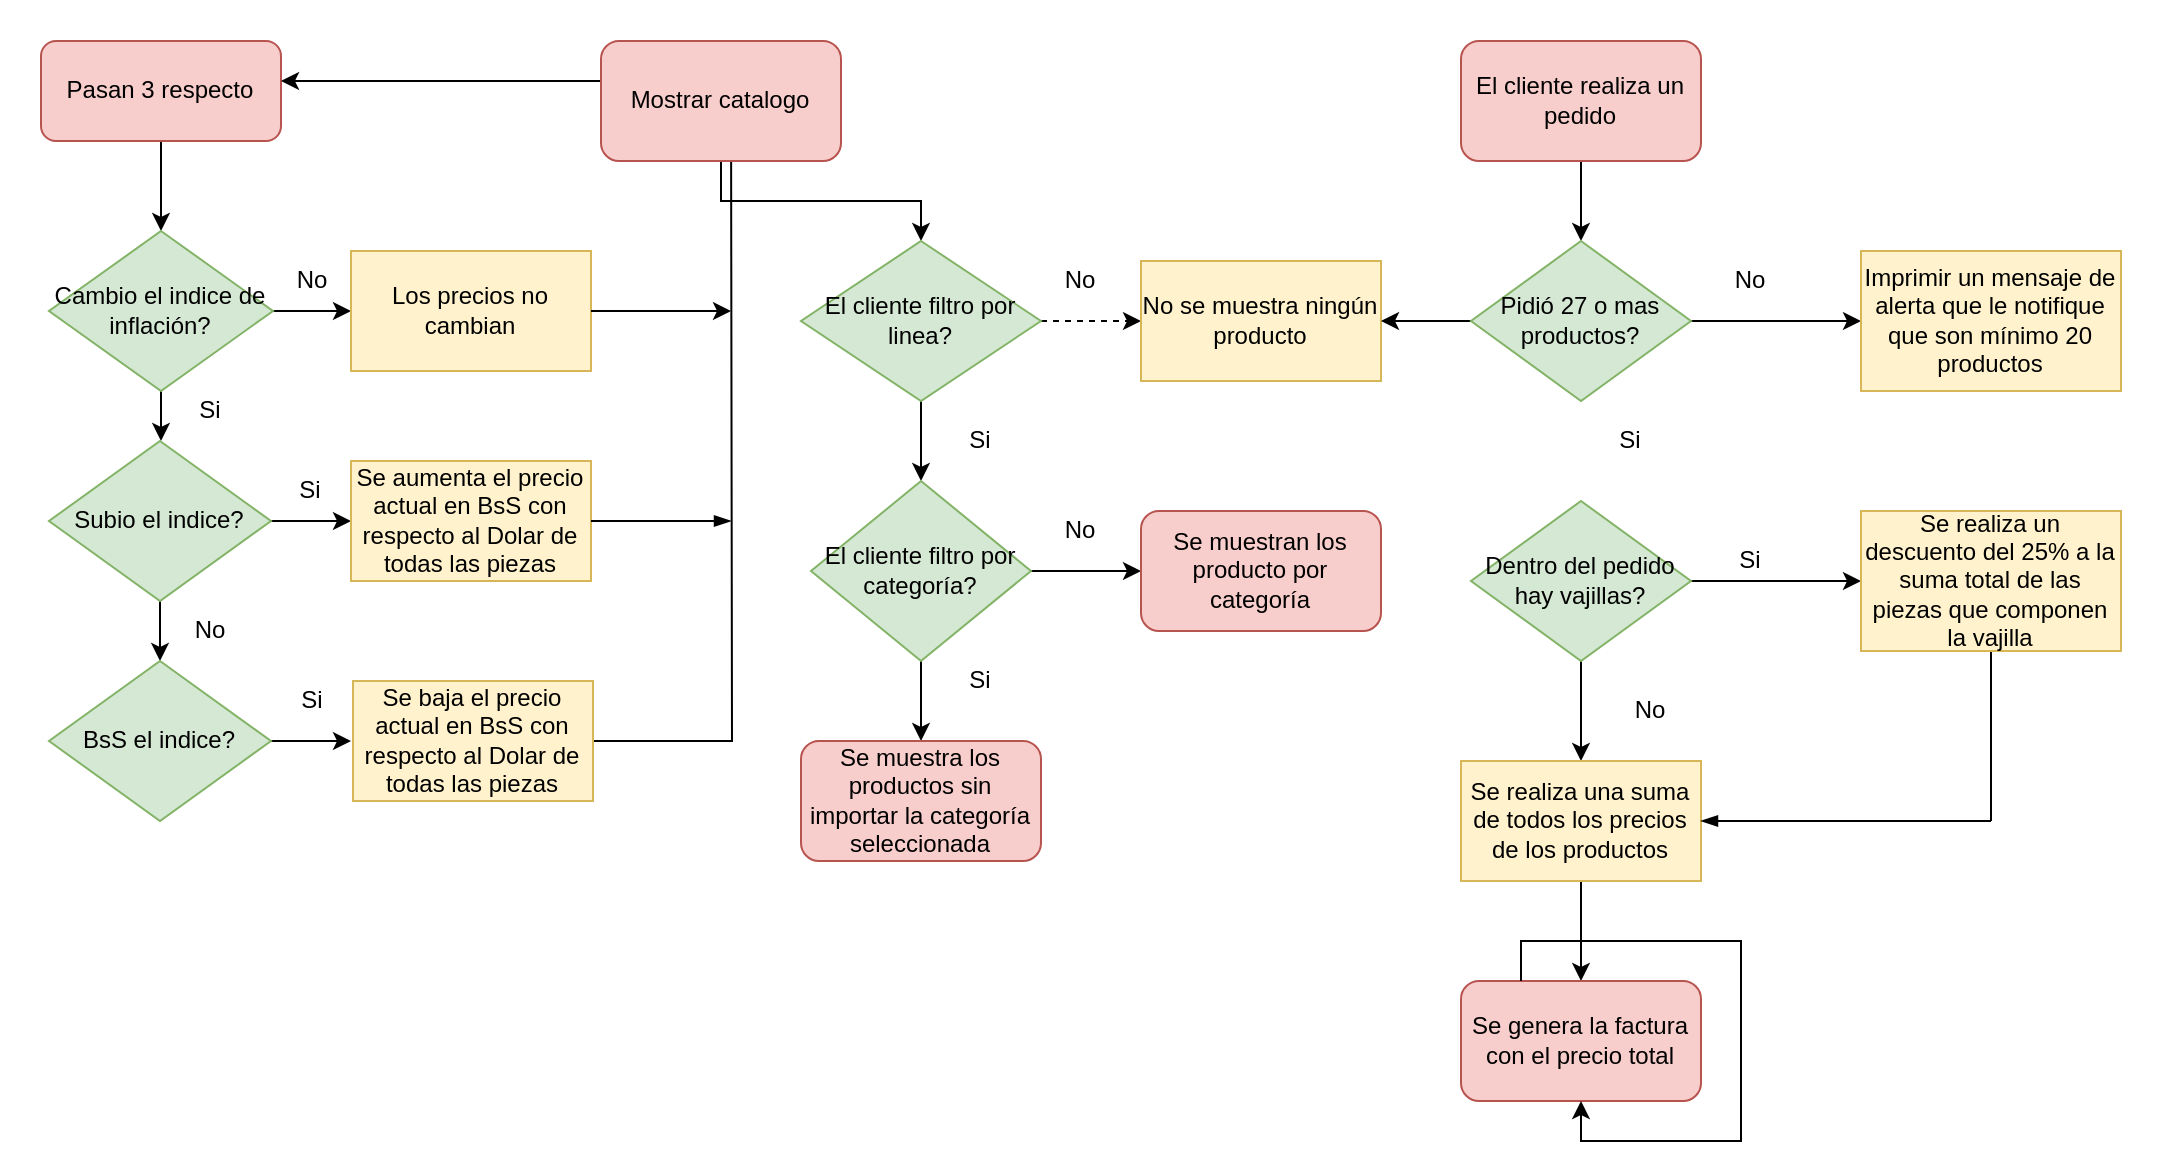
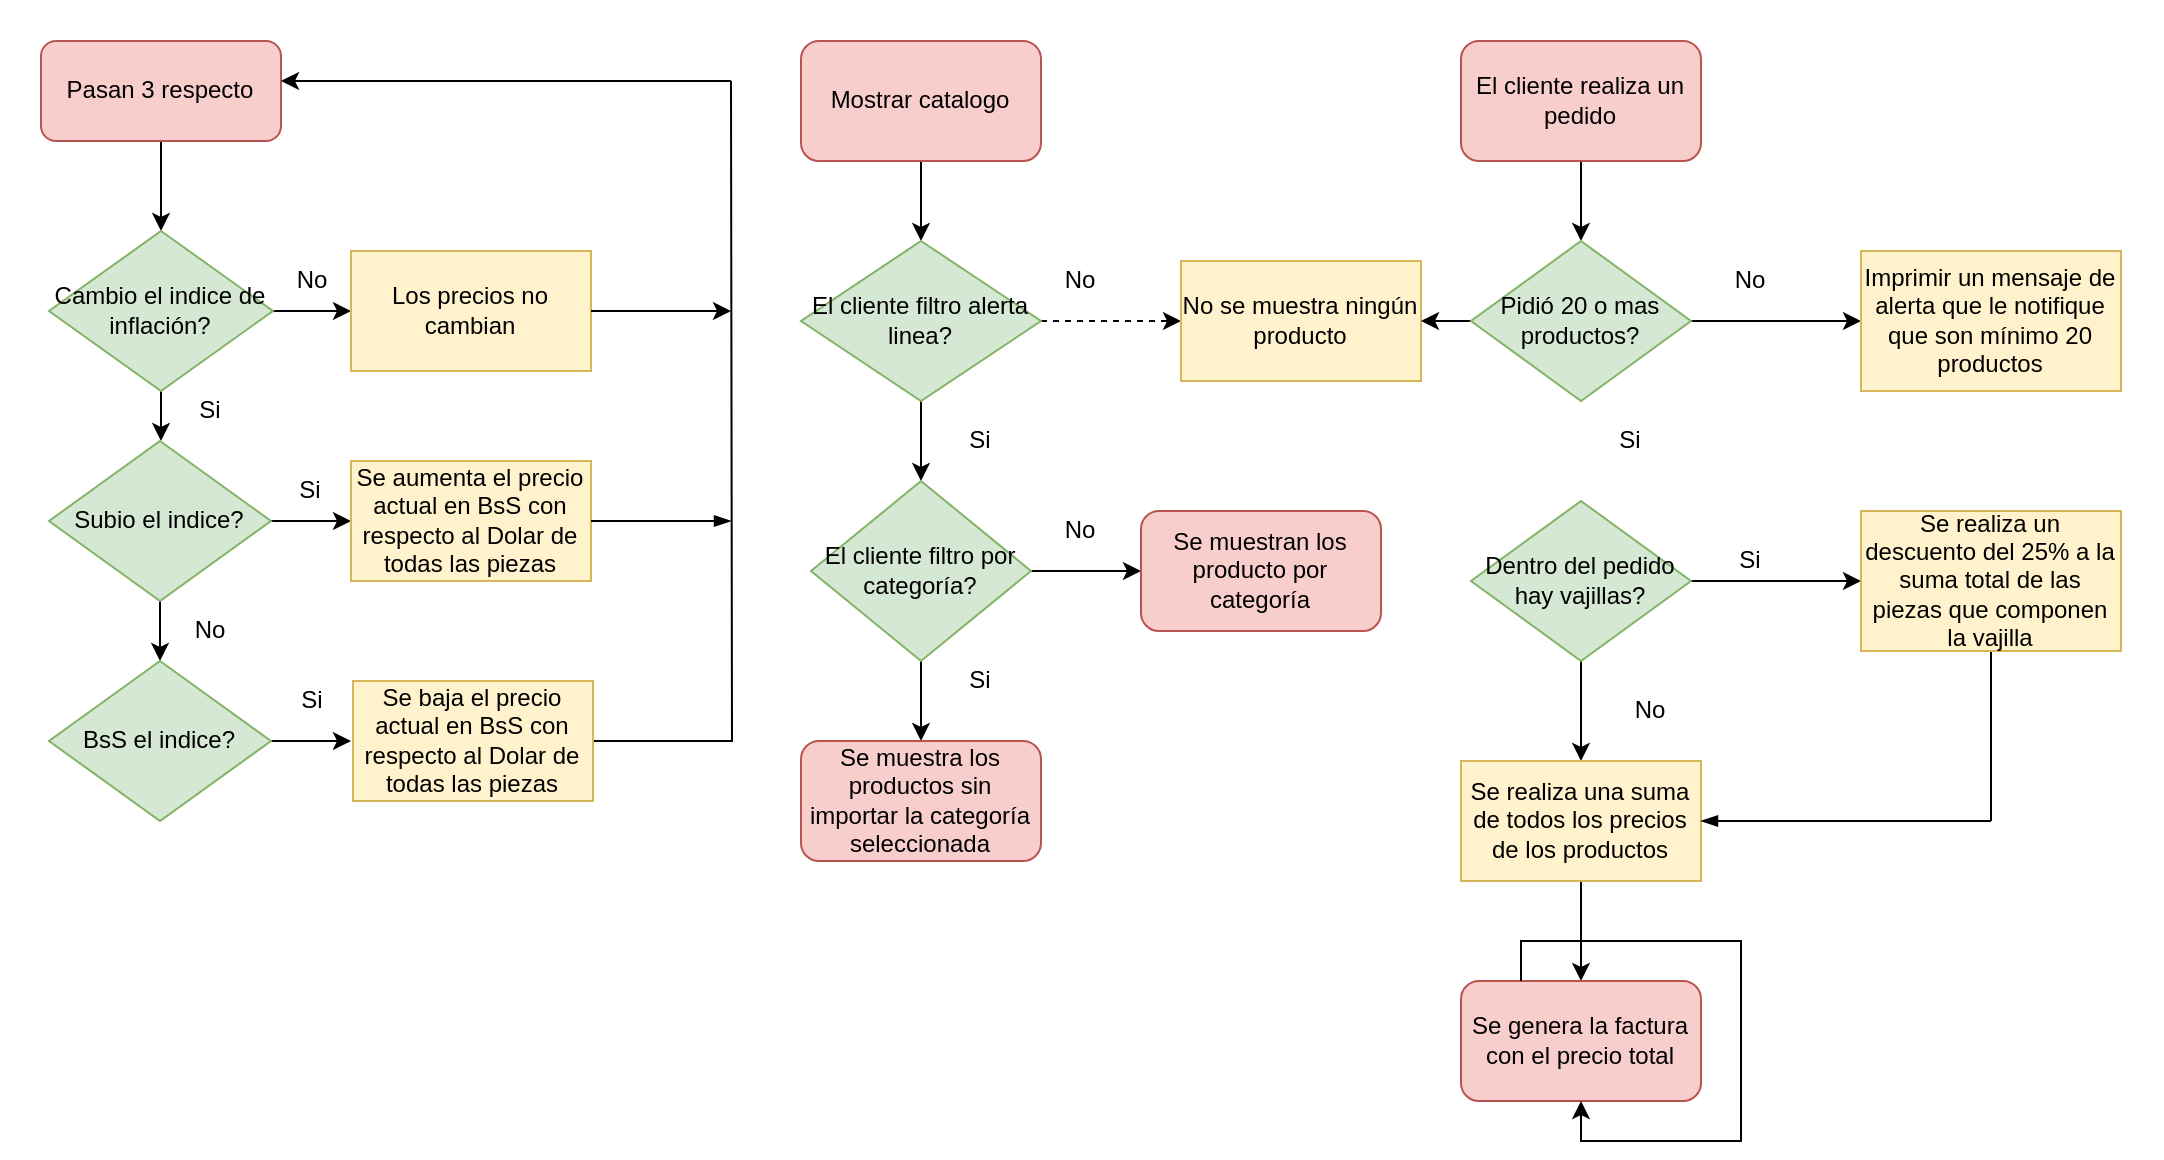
  <mxCell id="0" />
  <mxCell id="1" parent="0" />
  <mxCell id="2" value="" style="edgeStyle=orthogonalEdgeStyle;rounded=0;orthogonalLoop=1;jettySize=auto;html=1;" parent="1" source="3" target="6" edge="1"><mxGeometry relative="1" as="geometry" /></mxCell>
  <mxCell id="3" value="Pasan 3 respecto" style="rounded=1;whiteSpace=wrap;html=1;fillColor=#f8cecc;strokeColor=#b85450;" parent="1" vertex="1"><mxGeometry x="20" width="120" height="50" as="geometry" y="20" /></mxCell>
  <mxCell id="4" style="edgeStyle=orthogonalEdgeStyle;rounded=0;orthogonalLoop=1;jettySize=auto;html=1;" parent="1" source="6" edge="1"><mxGeometry relative="1" as="geometry"><mxPoint x="175" y="155" as="targetPoint" /></mxGeometry></mxCell>
  <mxCell id="5" style="edgeStyle=orthogonalEdgeStyle;rounded=0;orthogonalLoop=1;jettySize=auto;html=1;" parent="1" source="6" edge="1"><mxGeometry relative="1" as="geometry"><mxPoint x="80" y="220" as="targetPoint" /></mxGeometry></mxCell>
  <mxCell id="6" value="&lt;font style=&quot;font-size: 12px&quot;&gt;Cambio el indice de inflación?&lt;/font&gt;" style="rhombus;whiteSpace=wrap;html=1;fillColor=#d5e8d4;strokeColor=#82b366;" parent="1" vertex="1"><mxGeometry x="24" y="115" width="112" height="80" as="geometry" /></mxCell>
  <mxCell id="7" value="No" style="text;html=1;strokeColor=none;fillColor=none;align=center;verticalAlign=middle;whiteSpace=wrap;rounded=0;" parent="1" vertex="1"><mxGeometry x="136" y="130" width="40" height="20" as="geometry" /></mxCell>
  <mxCell id="8" style="edgeStyle=orthogonalEdgeStyle;rounded=0;orthogonalLoop=1;jettySize=auto;html=1;" parent="1" source="10" edge="1"><mxGeometry relative="1" as="geometry"><mxPoint x="175" y="260" as="targetPoint" /></mxGeometry></mxCell>
  <mxCell id="9" style="edgeStyle=orthogonalEdgeStyle;rounded=0;orthogonalLoop=1;jettySize=auto;html=1;" parent="1" source="10" edge="1"><mxGeometry relative="1" as="geometry"><mxPoint x="79.5" y="330" as="targetPoint" /></mxGeometry></mxCell>
  <mxCell id="10" value="Subio el indice?" style="rhombus;whiteSpace=wrap;html=1;fillColor=#d5e8d4;strokeColor=#82b366;" parent="1" vertex="1"><mxGeometry x="24" y="220" width="111" height="80" as="geometry" /></mxCell>
  <mxCell id="11" value="Si" style="text;html=1;strokeColor=none;fillColor=none;align=center;verticalAlign=middle;whiteSpace=wrap;rounded=0;" parent="1" vertex="1"><mxGeometry x="135" y="235" width="40" height="20" as="geometry" /></mxCell>
  <mxCell id="12" value="Si" style="text;html=1;strokeColor=none;fillColor=none;align=center;verticalAlign=middle;whiteSpace=wrap;rounded=0;" parent="1" vertex="1"><mxGeometry x="85" y="195" width="40" height="20" as="geometry" /></mxCell>
  <mxCell id="13" style="edgeStyle=orthogonalEdgeStyle;rounded=0;orthogonalLoop=1;jettySize=auto;html=1;" parent="1" source="14" edge="1"><mxGeometry relative="1" as="geometry"><mxPoint x="175" y="370" as="targetPoint" /></mxGeometry></mxCell>
  <mxCell id="14" value="BsS el indice?" style="rhombus;whiteSpace=wrap;html=1;fillColor=#d5e8d4;strokeColor=#82b366;" parent="1" vertex="1"><mxGeometry x="24" y="330" width="111" height="80" as="geometry" /></mxCell>
  <mxCell id="15" value="Si" style="text;html=1;strokeColor=none;fillColor=none;align=center;verticalAlign=middle;whiteSpace=wrap;rounded=0;" parent="1" vertex="1"><mxGeometry x="136" y="340" width="40" height="20" as="geometry" /></mxCell>
  <mxCell id="16" value="No" style="text;html=1;strokeColor=none;fillColor=none;align=center;verticalAlign=middle;whiteSpace=wrap;rounded=0;" parent="1" vertex="1"><mxGeometry x="85" y="305" width="40" height="20" as="geometry" /></mxCell>
  <mxCell id="17" value="&lt;span&gt;Los precios no cambian&lt;/span&gt;" style="rounded=0;whiteSpace=wrap;html=1;fillColor=#fff2cc;strokeColor=#d6b656;" parent="1" vertex="1"><mxGeometry x="175" y="125" width="120" height="60" as="geometry" /></mxCell>
  <mxCell id="18" value="&lt;span&gt;Se aumenta el precio actual en BsS con respecto al Dolar de todas las piezas&lt;/span&gt;" style="rounded=0;whiteSpace=wrap;html=1;fillColor=#fff2cc;strokeColor=#d6b656;" parent="1" vertex="1"><mxGeometry x="175" y="230" width="120" height="60" as="geometry" /></mxCell>
  <mxCell id="19" style="edgeStyle=orthogonalEdgeStyle;rounded=0;orthogonalLoop=1;jettySize=auto;html=1;endArrow=none;endFill=0;" parent="1" source="20" edge="1"><mxGeometry relative="1" as="geometry"><mxPoint x="365" y="40" as="targetPoint" /></mxGeometry></mxCell>
  <mxCell id="20" value="&lt;span&gt;Se baja el precio actual en BsS con respecto al Dolar de todas las piezas&lt;/span&gt;" style="rounded=0;whiteSpace=wrap;html=1;fillColor=#fff2cc;strokeColor=#d6b656;" parent="1" vertex="1"><mxGeometry x="176" y="340" width="120" height="60" as="geometry" /></mxCell>
  <mxCell id="21" value="" style="endArrow=classic;html=1;entryX=1;entryY=0.4;entryDx=0;entryDy=0;entryPerimeter=0;" parent="1" target="3" edge="1"><mxGeometry width="50" height="50" relative="1" as="geometry"><mxPoint x="365" y="40" as="sourcePoint" /><mxPoint x="321" y="30" as="targetPoint" /></mxGeometry></mxCell>
  <mxCell id="22" value="" style="endArrow=blockThin;html=1;exitX=1;exitY=0.5;exitDx=0;exitDy=0;endFill=1;" parent="1" source="18" edge="1"><mxGeometry width="50" height="50" relative="1" as="geometry"><mxPoint x="296" y="285" as="sourcePoint" /><mxPoint x="365" y="260" as="targetPoint" /></mxGeometry></mxCell>
  <mxCell id="23" value="" style="endArrow=classic;html=1;exitX=1;exitY=0.5;exitDx=0;exitDy=0;" parent="1" source="17" edge="1"><mxGeometry width="50" height="50" relative="1" as="geometry"><mxPoint x="305" y="180" as="sourcePoint" /><mxPoint x="365" y="155" as="targetPoint" /></mxGeometry></mxCell>
  <mxCell id="24" style="edgeStyle=orthogonalEdgeStyle;rounded=0;orthogonalLoop=1;jettySize=auto;html=1;entryX=0.5;entryY=0;entryDx=0;entryDy=0;" edge="1" parent="1" source="25" target="28"><mxGeometry relative="1" as="geometry" /></mxCell>
- <mxCell id="25" value="Mostrar catalogo" style="rounded=1;whiteSpace=wrap;html=1;fillColor=#f8cecc;strokeColor=#b85450;" vertex="1" parent="1"><mxGeometry x="300" y="20" width="120" height="60" as="geometry" /></mxCell>
+ <mxCell id="25" value="Mostrar catalogo" style="rounded=1;whiteSpace=wrap;html=1;fillColor=#f8cecc;strokeColor=#b85450;" vertex="1" parent="1"><mxGeometry x="400" width="120" height="60" as="geometry" y="20" /></mxCell>
  <mxCell id="26" style="edgeStyle=orthogonalEdgeStyle;rounded=0;orthogonalLoop=1;jettySize=auto;html=1;entryX=0;entryY=0.5;entryDx=0;entryDy=0;dashed=1;" edge="1" parent="1" source="28" target="32"><mxGeometry relative="1" as="geometry" /></mxCell>
  <mxCell id="27" style="edgeStyle=orthogonalEdgeStyle;rounded=0;orthogonalLoop=1;jettySize=auto;html=1;entryX=0.5;entryY=0;entryDx=0;entryDy=0;" edge="1" parent="1" source="28" target="31"><mxGeometry relative="1" as="geometry" /></mxCell>
- <mxCell id="28" value="El cliente filtro por linea?" style="rhombus;whiteSpace=wrap;html=1;fillColor=#d5e8d4;strokeColor=#82b366;" vertex="1" parent="1"><mxGeometry x="400" y="120" width="120" height="80" as="geometry" /></mxCell>
+ <mxCell id="28" value="El cliente filtro alerta linea?" style="rhombus;whiteSpace=wrap;html=1;fillColor=#d5e8d4;strokeColor=#82b366;" vertex="1" parent="1"><mxGeometry x="400" y="120" width="120" height="80" as="geometry" /></mxCell>
  <mxCell id="29" style="edgeStyle=orthogonalEdgeStyle;rounded=0;orthogonalLoop=1;jettySize=auto;html=1;entryX=0;entryY=0.5;entryDx=0;entryDy=0;" edge="1" parent="1" source="31"><mxGeometry relative="1" as="geometry"><mxPoint x="570" y="285" as="targetPoint" /></mxGeometry></mxCell>
  <mxCell id="30" style="edgeStyle=orthogonalEdgeStyle;rounded=0;orthogonalLoop=1;jettySize=auto;html=1;entryX=0.5;entryY=0;entryDx=0;entryDy=0;" edge="1" parent="1" source="31"><mxGeometry relative="1" as="geometry"><mxPoint x="460" y="370" as="targetPoint" /></mxGeometry></mxCell>
  <mxCell id="31" value="El cliente filtro por categoría?" style="rhombus;whiteSpace=wrap;html=1;fillColor=#d5e8d4;strokeColor=#82b366;" vertex="1" parent="1"><mxGeometry x="405" y="240" width="110" height="90" as="geometry" /></mxCell>
- <mxCell id="32" value="No se muestra ningún producto" style="rounded=0;whiteSpace=wrap;html=1;fillColor=#fff2cc;strokeColor=#d6b656;" vertex="1" parent="1"><mxGeometry x="570" y="130" width="120" height="60" as="geometry" /></mxCell>
+ <mxCell id="32" value="No se muestra ningún producto" style="rounded=0;whiteSpace=wrap;html=1;fillColor=#fff2cc;strokeColor=#d6b656;" vertex="1" parent="1"><mxGeometry x="590" y="130" width="120" height="60" as="geometry" /></mxCell>
  <mxCell id="33" value="&lt;span&gt;Se muestran los producto por categoría&lt;/span&gt;" style="rounded=1;whiteSpace=wrap;html=1;fillColor=#f8cecc;strokeColor=#b85450;" vertex="1" parent="1"><mxGeometry x="570" y="255" width="120" height="60" as="geometry" /></mxCell>
  <mxCell id="34" value="&lt;span&gt;Se muestra los productos sin importar la categoría seleccionada&lt;/span&gt;" style="rounded=1;whiteSpace=wrap;html=1;fillColor=#f8cecc;strokeColor=#b85450;" vertex="1" parent="1"><mxGeometry x="400" y="370" width="120" height="60" as="geometry" /></mxCell>
  <mxCell id="35" value="No" style="text;html=1;strokeColor=none;fillColor=none;align=center;verticalAlign=middle;whiteSpace=wrap;rounded=0;" vertex="1" parent="1"><mxGeometry x="520" y="130" width="40" height="20" as="geometry" /></mxCell>
  <mxCell id="36" value="No" style="text;html=1;strokeColor=none;fillColor=none;align=center;verticalAlign=middle;whiteSpace=wrap;rounded=0;" vertex="1" parent="1"><mxGeometry x="520" y="255" width="40" height="20" as="geometry" /></mxCell>
  <mxCell id="37" value="Si" style="text;html=1;strokeColor=none;fillColor=none;align=center;verticalAlign=middle;whiteSpace=wrap;rounded=0;" vertex="1" parent="1"><mxGeometry x="470" y="330" width="40" height="20" as="geometry" /></mxCell>
  <mxCell id="38" value="Si" style="text;html=1;strokeColor=none;fillColor=none;align=center;verticalAlign=middle;whiteSpace=wrap;rounded=0;" vertex="1" parent="1"><mxGeometry x="470" y="210" width="40" height="20" as="geometry" /></mxCell>
  <mxCell id="39" style="edgeStyle=orthogonalEdgeStyle;rounded=0;orthogonalLoop=1;jettySize=auto;html=1;entryX=0.5;entryY=0;entryDx=0;entryDy=0;" edge="1" parent="1" source="40" target="43"><mxGeometry relative="1" as="geometry" /></mxCell>
  <mxCell id="40" value="El cliente realiza un pedido" style="rounded=1;whiteSpace=wrap;html=1;fillColor=#f8cecc;strokeColor=#b85450;" vertex="1" parent="1"><mxGeometry x="730" width="120" height="60" as="geometry" y="20" /></mxCell>
  <mxCell id="41" value="" style="edgeStyle=orthogonalEdgeStyle;rounded=0;orthogonalLoop=1;jettySize=auto;html=1;entryX=0;entryY=0.5;entryDx=0;entryDy=0;" edge="1" parent="1" source="43" target="44"><mxGeometry relative="1" as="geometry"><mxPoint x="925" y="160" as="targetPoint" /></mxGeometry></mxCell>
  <mxCell id="42" style="edgeStyle=orthogonalEdgeStyle;rounded=0;orthogonalLoop=1;jettySize=auto;html=1;" edge="1" parent="1" source="43" target="32"><mxGeometry relative="1" as="geometry" /></mxCell>
- <mxCell id="43" value="Pidió 27 o mas productos?" style="rhombus;whiteSpace=wrap;html=1;fillColor=#d5e8d4;strokeColor=#82b366;" vertex="1" parent="1"><mxGeometry x="735" y="120" width="110" height="80" as="geometry" /></mxCell>
+ <mxCell id="43" value="Pidió 20 o mas productos?" style="rhombus;whiteSpace=wrap;html=1;fillColor=#d5e8d4;strokeColor=#82b366;" vertex="1" parent="1"><mxGeometry x="735" y="120" width="110" height="80" as="geometry" /></mxCell>
  <mxCell id="44" value="Imprimir un mensaje de alerta que le notifique que son mínimo 20 productos" style="rounded=0;whiteSpace=wrap;html=1;fillColor=#fff2cc;strokeColor=#d6b656;" vertex="1" parent="1"><mxGeometry x="930" y="125" width="130" height="70" as="geometry" /></mxCell>
  <mxCell id="45" style="edgeStyle=orthogonalEdgeStyle;rounded=0;orthogonalLoop=1;jettySize=auto;html=1;entryX=0;entryY=0.5;entryDx=0;entryDy=0;" edge="1" parent="1" source="47" target="49"><mxGeometry relative="1" as="geometry"><mxPoint x="925" y="290" as="targetPoint" /></mxGeometry></mxCell>
  <mxCell id="46" style="edgeStyle=orthogonalEdgeStyle;rounded=0;orthogonalLoop=1;jettySize=auto;html=1;entryX=0.5;entryY=0;entryDx=0;entryDy=0;" edge="1" parent="1" source="47" target="51"><mxGeometry relative="1" as="geometry" /></mxCell>
  <mxCell id="47" value="Dentro del pedido hay vajillas?" style="rhombus;whiteSpace=wrap;html=1;fillColor=#d5e8d4;strokeColor=#82b366;" vertex="1" parent="1"><mxGeometry x="735" y="250" width="110" height="80" as="geometry" /></mxCell>
  <mxCell id="48" style="edgeStyle=orthogonalEdgeStyle;rounded=0;orthogonalLoop=1;jettySize=auto;html=1;endArrow=none;endFill=0;" edge="1" parent="1" source="49"><mxGeometry relative="1" as="geometry"><mxPoint x="995" y="410" as="targetPoint" /></mxGeometry></mxCell>
  <mxCell id="49" value="Se realiza un descuento del 25% a la suma total de las piezas que componen la vajilla" style="rounded=0;whiteSpace=wrap;html=1;fillColor=#fff2cc;strokeColor=#d6b656;" vertex="1" parent="1"><mxGeometry x="930" y="255" width="130" height="70" as="geometry" /></mxCell>
  <mxCell id="50" style="edgeStyle=orthogonalEdgeStyle;rounded=0;orthogonalLoop=1;jettySize=auto;html=1;entryX=0.5;entryY=0;entryDx=0;entryDy=0;" edge="1" parent="1" source="51" target="52"><mxGeometry relative="1" as="geometry" /></mxCell>
  <mxCell id="51" value="Se realiza una suma de todos los precios de los productos" style="rounded=0;whiteSpace=wrap;html=1;fillColor=#fff2cc;strokeColor=#d6b656;" vertex="1" parent="1"><mxGeometry x="730" y="380" width="120" height="60" as="geometry" /></mxCell>
  <mxCell id="52" value="Se genera la factura con el precio total" style="rounded=1;whiteSpace=wrap;html=1;fillColor=#f8cecc;strokeColor=#b85450;" vertex="1" parent="1"><mxGeometry x="730" y="490" width="120" height="60" as="geometry" /></mxCell>
  <mxCell id="53" value="" style="endArrow=blockThin;html=1;endFill=1;entryX=1;entryY=0.5;entryDx=0;entryDy=0;" edge="1" parent="1" target="51"><mxGeometry width="50" height="50" relative="1" as="geometry"><mxPoint x="995" y="410" as="sourcePoint" /><mxPoint x="1045" y="489.5" as="targetPoint" /></mxGeometry></mxCell>
  <mxCell id="54" value="No" style="text;html=1;strokeColor=none;fillColor=none;align=center;verticalAlign=middle;whiteSpace=wrap;rounded=0;" vertex="1" parent="1"><mxGeometry x="855" y="130" width="40" height="20" as="geometry" /></mxCell>
  <mxCell id="55" value="No" style="text;html=1;strokeColor=none;fillColor=none;align=center;verticalAlign=middle;whiteSpace=wrap;rounded=0;" vertex="1" parent="1"><mxGeometry x="805" y="345" width="40" height="20" as="geometry" /></mxCell>
  <mxCell id="56" value="Si" style="text;html=1;strokeColor=none;fillColor=none;align=center;verticalAlign=middle;whiteSpace=wrap;rounded=0;" vertex="1" parent="1"><mxGeometry x="795" y="210" width="40" height="20" as="geometry" /></mxCell>
  <mxCell id="57" value="Si" style="text;html=1;strokeColor=none;fillColor=none;align=center;verticalAlign=middle;whiteSpace=wrap;rounded=0;" vertex="1" parent="1"><mxGeometry x="855" y="270" width="40" height="20" as="geometry" /></mxCell>
  <mxCell id="58" style="edgeStyle=orthogonalEdgeStyle;rounded=0;orthogonalLoop=1;jettySize=auto;html=1;exitX=0.25;exitY=0;exitDx=0;exitDy=0;" edge="1" parent="1" source="52" target="52"><mxGeometry relative="1" as="geometry" /></mxCell>
